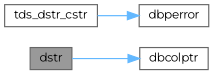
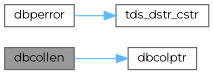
  digraph {
    fontname=Montserrat
    rankdir=LR
    node [color=grey40 fillcolor=white fontname=Montserrat fontsize=10 shape=box style=filled]
    edge [color=steelblue1 fontname=Montserrat fontsize=10 labelfontname=Helvetica labelfontsize=10 style=solid]
-   n1 [color=gray40 fillcolor=grey60 fontcolor=black height=0.2 label=dstr width=0.4]
+   n1 [color=gray40 fillcolor=grey60 fontcolor=black height=0.2 label=dbcollen width=0.4]
    n2 [height=0.2 label=dbcolptr width=0.4]
    n3 [height=0.2 label=dbperror width=0.4]
    n4 [height=0.2 label=tds_dstr_cstr width=0.4]
    n1 -> n2
-   n4 -> n3
+   n3 -> n4
  }
